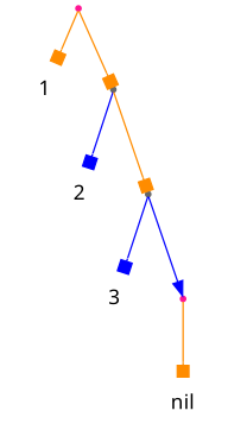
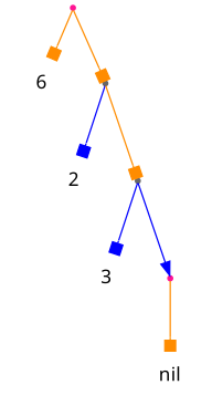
  digraph {
    node [color=deeppink fontname="Fantasque Sans Mono" shape=point]
    edge [arrowhead=box color=darkorange]
    A
-   1 [color=gray40 shape=plaintext]
+   1 [color=gray40 shape=plaintext label=6]
    B [color=gray40]
    2 [shape=plaintext]
    C [color=gray40]
    3 [shape=plaintext]
    D
    n8 [label=nil shape=plaintext]
    A -> 1
    A -> B
    B -> 2 [color=blue]
    B -> C
    C -> 3 [color=blue]
    C -> D [arrowhead=normal color=blue]
    D -> n8
  }
